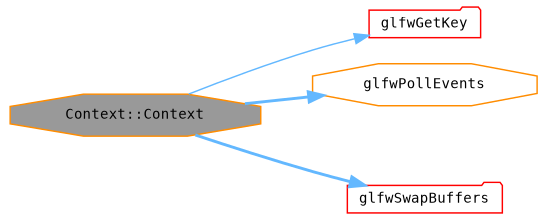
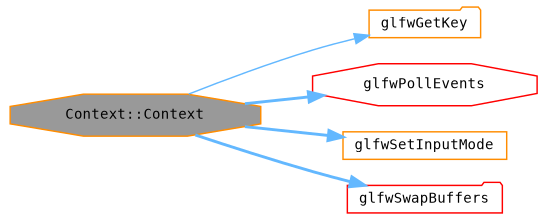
  digraph {
    rankdir=LR
    node [color=red fillcolor=white fontname=Terminal fontsize=10 shape=octagon style=filled]
    edge [color=steelblue1 fontname=Terminal fontsize=10 labelfontname=Helvetica labelfontsize=10 style=bold]
    n1 [color=darkorange fillcolor=grey60 fontcolor=black height=0.2 label="Context::Context" width=0.4]
-   n2 [height=0.2 label=glfwGetKey shape=folder width=0.4]
-   n3 [color=darkorange height=0.2 label=glfwPollEvents width=0.4]
+   n2 [color=darkorange height=0.2 label=glfwGetKey shape=folder width=0.4]
+   n3 [height=0.2 label=glfwPollEvents width=0.4]
+   n4 [color=darkorange height=0.2 label=glfwSetInputMode shape=box width=0.4]
    n5 [height=0.2 label=glfwSwapBuffers shape=folder width=0.4]
    n1 -> n2 [style=solid]
    n1 -> n3
+   n1 -> n4
    n1 -> n5
  }
